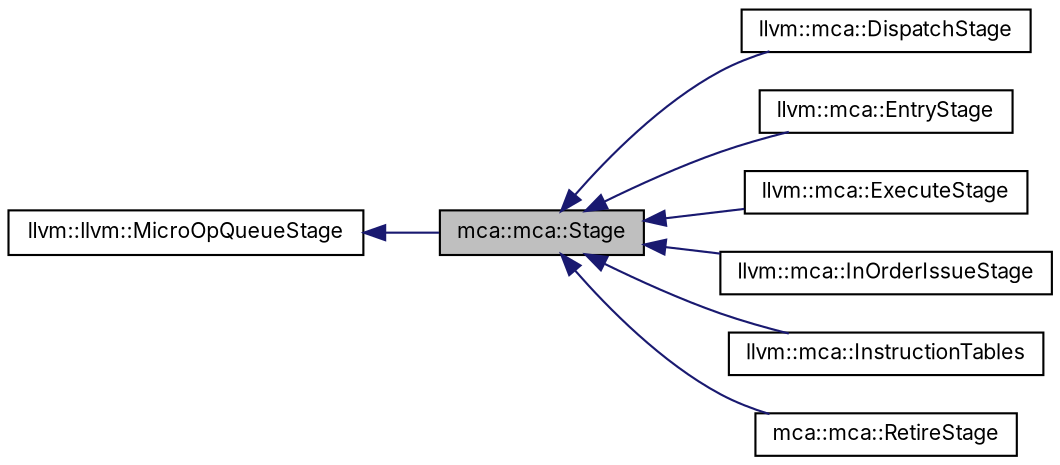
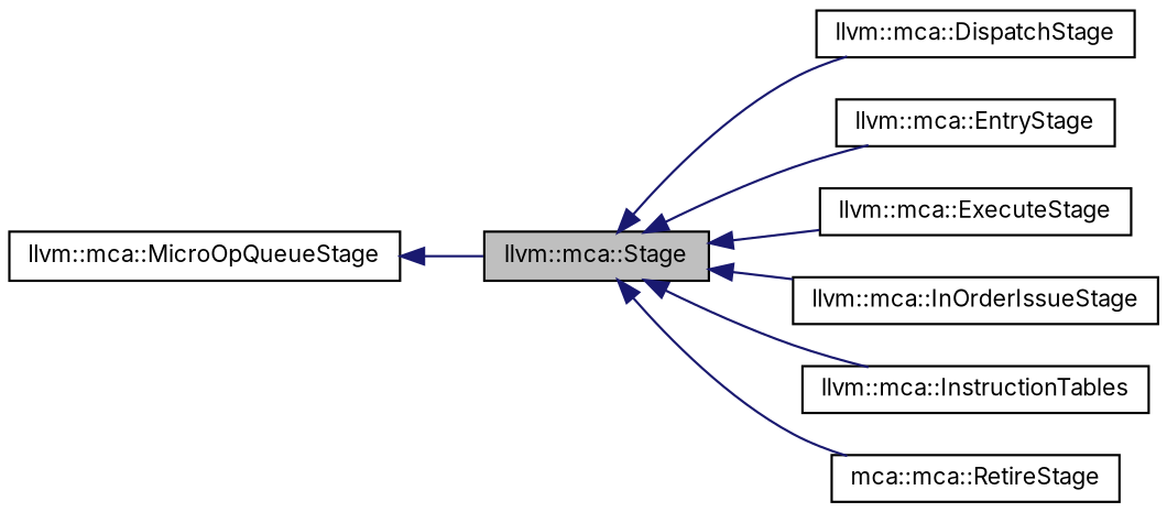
  digraph {
    fontname=Inter
    rankdir=LR
    node [color=black fontname=Inter fontsize=10 shape=record]
    edge [color=midnightblue dir=back fontname=Inter fontsize=10 labelfontname=Helvetica labelfontsize=10 style=solid]
-   n1 [fillcolor=grey75 fontcolor=black height=0.2 label="mca::mca::Stage" style=filled width=0.4]
+   n1 [fillcolor=grey75 fontcolor=black height=0.2 label="llvm::mca::Stage" style=filled width=0.4]
    n2 [height=0.2 label="llvm::mca::DispatchStage" width=0.4]
    n3 [height=0.2 label="llvm::mca::EntryStage" width=0.4]
    n4 [height=0.2 label="llvm::mca::ExecuteStage" width=0.4]
    n5 [height=0.2 label="llvm::mca::InOrderIssueStage" width=0.4]
    n6 [height=0.2 label="llvm::mca::InstructionTables" width=0.4]
    n7 [height=0.2 label="mca::mca::RetireStage" width=0.4]
-   n8 [height=0.2 label="llvm::llvm::MicroOpQueueStage" width=0.4]
+   n8 [height=0.2 label="llvm::mca::MicroOpQueueStage" width=0.4]
    n1 -> n2
    n1 -> n3
    n1 -> n4
    n1 -> n5
    n1 -> n6
    n1 -> n7
    n8 -> n1
  }
